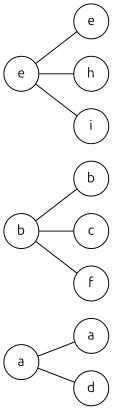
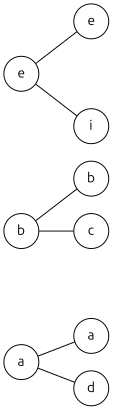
  graph {
    fontname=Ubuntu
    rankdir=LR
    node [fontname=Ubuntu shape=circle style=solid]
    edge [fontname=Ubuntu]
    n1 [label=a]
    n2 [label=a]
    n3 [label=d]
    n4 [label=b]
    n5 [label=b]
    n6 [label=c]
-   n7 [label=f]
    n8 [label=e]
    n9 [label=e]
-   n10 [label=h]
    n11 [label=i]
    n1 -- n2
    n1 -- n3
    n4 -- n5
    n4 -- n6
-   n4 -- n7
    n8 -- n9
-   n8 -- n10
    n8 -- n11
  }
